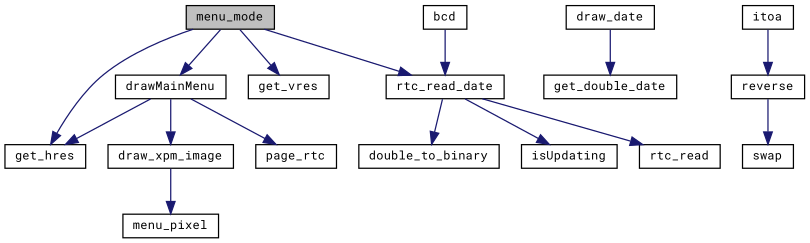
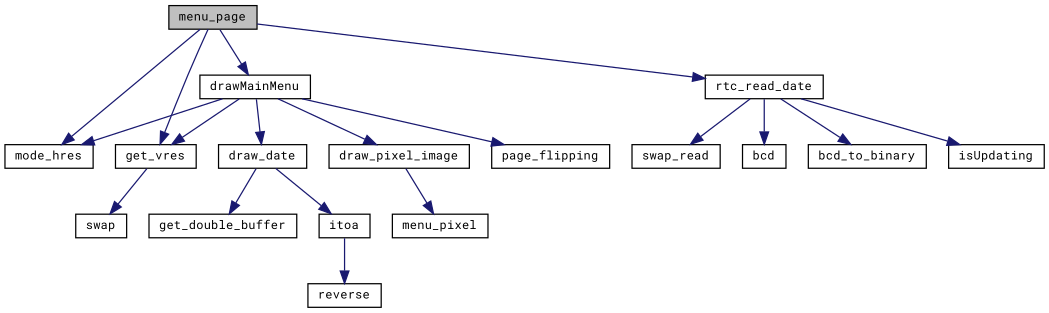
  digraph {
    fontname="Roboto Mono"
    rankdir=TB
    node [color=black fillcolor=white fontname="Roboto Mono" fontsize=10 shape=record style=filled]
    edge [color=midnightblue fontname="Roboto Mono" fontsize=10 labelfontname=Helvetica labelfontsize=10 style=solid]
-   n1 [fillcolor=grey75 fontcolor=black height=0.2 label=menu_mode width=0.4]
+   n1 [fillcolor=grey75 fontcolor=black height=0.2 label=menu_page width=0.4]
    n2 [height=0.2 label=drawMainMenu width=0.4]
-   n3 [height=0.2 label=get_hres width=0.4]
+   n3 [height=0.2 label=mode_hres width=0.4]
    n4 [height=0.2 label=get_vres width=0.4]
    n5 [height=0.2 label=rtc_read_date width=0.4]
    n6 [height=0.2 label=draw_date width=0.4]
-   n7 [height=0.2 label=draw_xpm_image width=0.4]
-   n8 [height=0.2 label=page_rtc width=0.4]
+   n7 [height=0.2 label=draw_pixel_image width=0.4]
+   n8 [height=0.2 label=page_flipping width=0.4]
    n9 [height=0.2 label=bcd width=0.4]
-   n10 [height=0.2 label=double_to_binary width=0.4]
+   n10 [height=0.2 label=bcd_to_binary width=0.4]
    n11 [height=0.2 label=isUpdating width=0.4]
-   n12 [height=0.2 label=rtc_read width=0.4]
-   n13 [height=0.2 label=get_double_date width=0.4]
+   n12 [height=0.2 label=swap_read width=0.4]
+   n13 [height=0.2 label=get_double_buffer width=0.4]
    n14 [height=0.2 label=itoa width=0.4]
    n15 [height=0.2 label=menu_pixel width=0.4]
    n16 [height=0.2 label=reverse width=0.4]
    n17 [height=0.2 label=swap width=0.4]
    n1 -> n2
    n1 -> n3
    n1 -> n4
    n1 -> n5
    n2 -> n3
+   n2 -> n4
+   n2 -> n6
    n2 -> n7
    n2 -> n8
-   n9 -> n5
+   n5 -> n9
    n5 -> n10
    n5 -> n11
    n5 -> n12
    n6 -> n13
+   n6 -> n14
    n7 -> n15
    n14 -> n16
-   n16 -> n17
+   n4 -> n17
  }
